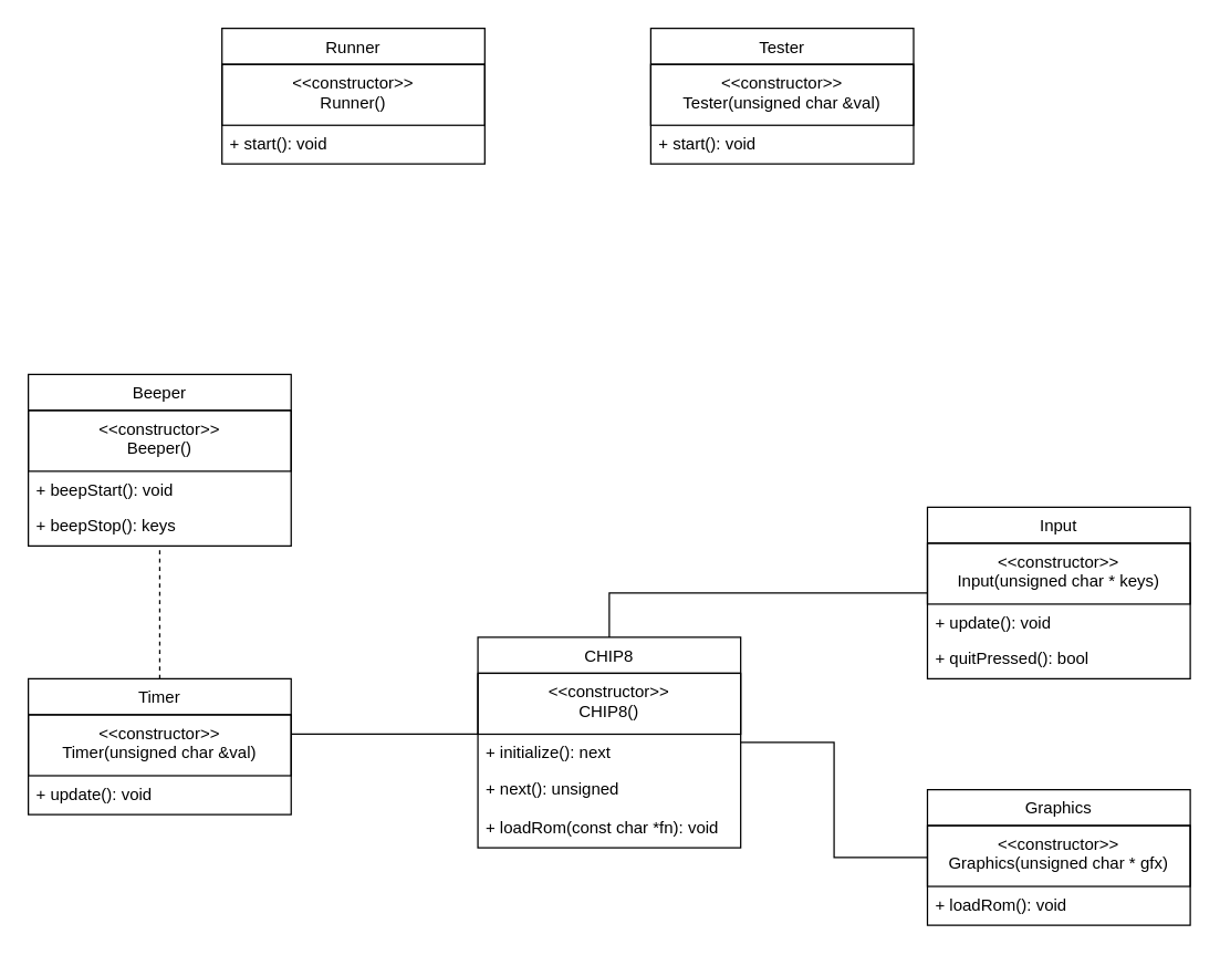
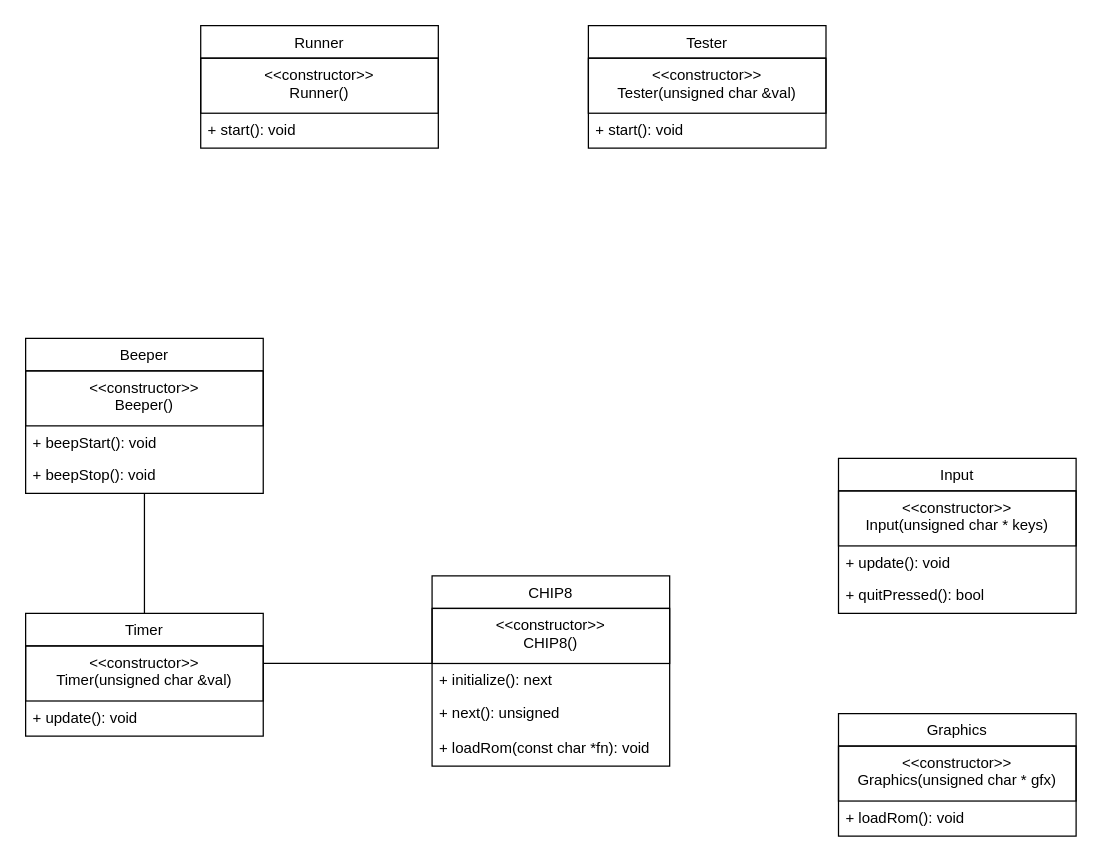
  <mxCell id="0" />
  <mxCell id="1" parent="0" />
- <mxCell id="2" style="edgeStyle=orthogonalEdgeStyle;rounded=0;orthogonalLoop=1;jettySize=auto;html=1;exitX=0.5;exitY=0;exitDx=0;exitDy=0;endArrow=none;endFill=0;dashed=1;" edge="1" parent="1" source="15" target="11"><mxGeometry relative="1" as="geometry" /></mxCell>
+ <mxCell id="2" style="edgeStyle=orthogonalEdgeStyle;rounded=0;orthogonalLoop=1;jettySize=auto;html=1;exitX=0.5;exitY=0;exitDx=0;exitDy=0;endArrow=none;endFill=0;" edge="1" parent="1" source="15" target="11"><mxGeometry relative="1" as="geometry" /></mxCell>
  <mxCell id="3" style="edgeStyle=orthogonalEdgeStyle;rounded=0;orthogonalLoop=1;jettySize=auto;html=1;endArrow=none;endFill=0;" edge="1" parent="1" source="16" target="6"><mxGeometry relative="1" as="geometry"><Array as="points"><mxPoint x="250" y="530" /><mxPoint x="250" y="530" /></Array></mxGeometry></mxCell>
- <mxCell id="4" style="edgeStyle=orthogonalEdgeStyle;rounded=0;orthogonalLoop=1;jettySize=auto;html=1;endArrow=none;endFill=0;" edge="1" parent="1" source="18" target="6"><mxGeometry relative="1" as="geometry" /></mxCell>
- <mxCell id="5" style="edgeStyle=orthogonalEdgeStyle;rounded=0;orthogonalLoop=1;jettySize=auto;html=1;entryX=0.5;entryY=0;entryDx=0;entryDy=0;endArrow=none;endFill=0;" edge="1" parent="1" source="21" target="6"><mxGeometry relative="1" as="geometry" /></mxCell>
  <mxCell id="6" value="CHIP8" style="swimlane;fontStyle=0;childLayout=stackLayout;horizontal=1;startSize=26;fillColor=none;horizontalStack=0;resizeParent=1;resizeParentMax=0;resizeLast=0;collapsible=1;marginBottom=0;" vertex="1" parent="1"><mxGeometry x="345" y="460" width="190" height="152" as="geometry" /></mxCell>
  <mxCell id="7" value="&lt;&lt;constructor&gt;&gt;&#10;CHIP8()&#10; " style="text;strokeColor=#000000;fillColor=none;align=center;verticalAlign=top;spacingLeft=4;spacingRight=4;overflow=hidden;rotatable=0;points=[[0,0.5],[1,0.5]];portConstraint=eastwest;" vertex="1" parent="6"><mxGeometry y="26" width="190" height="44" as="geometry" /></mxCell>
  <mxCell id="8" value="+ initialize(): next&#10; " style="text;strokeColor=none;fillColor=none;align=left;verticalAlign=top;spacingLeft=4;spacingRight=4;overflow=hidden;rotatable=0;points=[[0,0.5],[1,0.5]];portConstraint=eastwest;" vertex="1" parent="6"><mxGeometry y="70" width="190" height="26" as="geometry" /></mxCell>
  <mxCell id="9" value="+ next(): unsigned&#10; " style="text;strokeColor=none;fillColor=none;align=left;verticalAlign=top;spacingLeft=4;spacingRight=4;overflow=hidden;rotatable=0;points=[[0,0.5],[1,0.5]];portConstraint=eastwest;" vertex="1" parent="6"><mxGeometry y="96" width="190" height="28" as="geometry" /></mxCell>
  <mxCell id="10" value="+ loadRom(const char *fn): void&#10; " style="text;strokeColor=none;fillColor=none;align=left;verticalAlign=top;spacingLeft=4;spacingRight=4;overflow=hidden;rotatable=0;points=[[0,0.5],[1,0.5]];portConstraint=eastwest;" vertex="1" parent="6"><mxGeometry y="124" width="190" height="28" as="geometry" /></mxCell>
  <mxCell id="11" value="Beeper" style="swimlane;fontStyle=0;childLayout=stackLayout;horizontal=1;startSize=26;fillColor=none;horizontalStack=0;resizeParent=1;resizeParentMax=0;resizeLast=0;collapsible=1;marginBottom=0;" vertex="1" parent="1"><mxGeometry x="20" y="270" width="190" height="124" as="geometry" /></mxCell>
  <mxCell id="12" value="&lt;&lt;constructor&gt;&gt;&#10;Beeper()&#10; " style="text;strokeColor=#000000;fillColor=none;align=center;verticalAlign=top;spacingLeft=4;spacingRight=4;overflow=hidden;rotatable=0;points=[[0,0.5],[1,0.5]];portConstraint=eastwest;" vertex="1" parent="11"><mxGeometry y="26" width="190" height="44" as="geometry" /></mxCell>
  <mxCell id="13" value="+ beepStart(): void&#10; " style="text;strokeColor=none;fillColor=none;align=left;verticalAlign=top;spacingLeft=4;spacingRight=4;overflow=hidden;rotatable=0;points=[[0,0.5],[1,0.5]];portConstraint=eastwest;" vertex="1" parent="11"><mxGeometry y="70" width="190" height="26" as="geometry" /></mxCell>
- <mxCell id="14" value="+ beepStop(): keys&#10; " style="text;strokeColor=none;fillColor=none;align=left;verticalAlign=top;spacingLeft=4;spacingRight=4;overflow=hidden;rotatable=0;points=[[0,0.5],[1,0.5]];portConstraint=eastwest;" vertex="1" parent="11"><mxGeometry y="96" width="190" height="28" as="geometry" /></mxCell>
+ <mxCell id="14" value="+ beepStop(): void&#10; " style="text;strokeColor=none;fillColor=none;align=left;verticalAlign=top;spacingLeft=4;spacingRight=4;overflow=hidden;rotatable=0;points=[[0,0.5],[1,0.5]];portConstraint=eastwest;" vertex="1" parent="11"><mxGeometry y="96" width="190" height="28" as="geometry" /></mxCell>
  <mxCell id="15" value="Timer" style="swimlane;fontStyle=0;childLayout=stackLayout;horizontal=1;startSize=26;fillColor=none;horizontalStack=0;resizeParent=1;resizeParentMax=0;resizeLast=0;collapsible=1;marginBottom=0;" vertex="1" parent="1"><mxGeometry x="20" y="490" width="190" height="98" as="geometry" /></mxCell>
  <mxCell id="16" value="&lt;&lt;constructor&gt;&gt;&#10;Timer(unsigned char &amp;val)&#10; " style="text;strokeColor=#000000;fillColor=none;align=center;verticalAlign=top;spacingLeft=4;spacingRight=4;overflow=hidden;rotatable=0;points=[[0,0.5],[1,0.5]];portConstraint=eastwest;" vertex="1" parent="15"><mxGeometry y="26" width="190" height="44" as="geometry" /></mxCell>
  <mxCell id="17" value="+ update(): void&#10; " style="text;strokeColor=none;fillColor=none;align=left;verticalAlign=top;spacingLeft=4;spacingRight=4;overflow=hidden;rotatable=0;points=[[0,0.5],[1,0.5]];portConstraint=eastwest;" vertex="1" parent="15"><mxGeometry y="70" width="190" height="28" as="geometry" /></mxCell>
  <mxCell id="18" value="Graphics" style="swimlane;fontStyle=0;childLayout=stackLayout;horizontal=1;startSize=26;fillColor=none;horizontalStack=0;resizeParent=1;resizeParentMax=0;resizeLast=0;collapsible=1;marginBottom=0;" vertex="1" parent="1"><mxGeometry x="670" y="570" width="190" height="98" as="geometry" /></mxCell>
  <mxCell id="19" value="&lt;&lt;constructor&gt;&gt;&#10;Graphics(unsigned char * gfx)&#10; " style="text;strokeColor=#000000;fillColor=none;align=center;verticalAlign=top;spacingLeft=4;spacingRight=4;overflow=hidden;rotatable=0;points=[[0,0.5],[1,0.5]];portConstraint=eastwest;" vertex="1" parent="18"><mxGeometry y="26" width="190" height="44" as="geometry" /></mxCell>
  <mxCell id="20" value="+ loadRom(): void&#10; " style="text;strokeColor=none;fillColor=none;align=left;verticalAlign=top;spacingLeft=4;spacingRight=4;overflow=hidden;rotatable=0;points=[[0,0.5],[1,0.5]];portConstraint=eastwest;" vertex="1" parent="18"><mxGeometry y="70" width="190" height="28" as="geometry" /></mxCell>
  <mxCell id="21" value="Input" style="swimlane;fontStyle=0;childLayout=stackLayout;horizontal=1;startSize=26;fillColor=none;horizontalStack=0;resizeParent=1;resizeParentMax=0;resizeLast=0;collapsible=1;marginBottom=0;" vertex="1" parent="1"><mxGeometry x="670" y="366" width="190" height="124" as="geometry" /></mxCell>
  <mxCell id="22" value="&lt;&lt;constructor&gt;&gt;&#10;Input(unsigned char * keys)&#10; " style="text;strokeColor=#000000;fillColor=none;align=center;verticalAlign=top;spacingLeft=4;spacingRight=4;overflow=hidden;rotatable=0;points=[[0,0.5],[1,0.5]];portConstraint=eastwest;" vertex="1" parent="21"><mxGeometry y="26" width="190" height="44" as="geometry" /></mxCell>
  <mxCell id="23" value="+ update(): void&#10; " style="text;strokeColor=none;fillColor=none;align=left;verticalAlign=top;spacingLeft=4;spacingRight=4;overflow=hidden;rotatable=0;points=[[0,0.5],[1,0.5]];portConstraint=eastwest;" vertex="1" parent="21"><mxGeometry y="70" width="190" height="26" as="geometry" /></mxCell>
  <mxCell id="24" value="+ quitPressed(): bool&#10; " style="text;strokeColor=none;fillColor=none;align=left;verticalAlign=top;spacingLeft=4;spacingRight=4;overflow=hidden;rotatable=0;points=[[0,0.5],[1,0.5]];portConstraint=eastwest;" vertex="1" parent="21"><mxGeometry y="96" width="190" height="28" as="geometry" /></mxCell>
  <mxCell id="25" value="Runner" style="swimlane;fontStyle=0;childLayout=stackLayout;horizontal=1;startSize=26;fillColor=none;horizontalStack=0;resizeParent=1;resizeParentMax=0;resizeLast=0;collapsible=1;marginBottom=0;" vertex="1" parent="1"><mxGeometry x="160" y="20" width="190" height="98" as="geometry" /></mxCell>
  <mxCell id="26" value="&lt;&lt;constructor&gt;&gt;&#10;Runner()&#10; " style="text;strokeColor=#000000;fillColor=none;align=center;verticalAlign=top;spacingLeft=4;spacingRight=4;overflow=hidden;rotatable=0;points=[[0,0.5],[1,0.5]];portConstraint=eastwest;" vertex="1" parent="25"><mxGeometry y="26" width="190" height="44" as="geometry" /></mxCell>
  <mxCell id="27" value="+ start(): void&#10; " style="text;strokeColor=none;fillColor=none;align=left;verticalAlign=top;spacingLeft=4;spacingRight=4;overflow=hidden;rotatable=0;points=[[0,0.5],[1,0.5]];portConstraint=eastwest;" vertex="1" parent="25"><mxGeometry y="70" width="190" height="28" as="geometry" /></mxCell>
  <mxCell id="28" value="Tester" style="swimlane;fontStyle=0;childLayout=stackLayout;horizontal=1;startSize=26;fillColor=none;horizontalStack=0;resizeParent=1;resizeParentMax=0;resizeLast=0;collapsible=1;marginBottom=0;" vertex="1" parent="1"><mxGeometry x="470" y="20" width="190" height="98" as="geometry" /></mxCell>
  <mxCell id="29" value="&lt;&lt;constructor&gt;&gt;&#10;Tester(unsigned char &amp;val)&#10; " style="text;strokeColor=#000000;fillColor=none;align=center;verticalAlign=top;spacingLeft=4;spacingRight=4;overflow=hidden;rotatable=0;points=[[0,0.5],[1,0.5]];portConstraint=eastwest;" vertex="1" parent="28"><mxGeometry y="26" width="190" height="44" as="geometry" /></mxCell>
  <mxCell id="30" value="+ start(): void&#10; " style="text;strokeColor=none;fillColor=none;align=left;verticalAlign=top;spacingLeft=4;spacingRight=4;overflow=hidden;rotatable=0;points=[[0,0.5],[1,0.5]];portConstraint=eastwest;" vertex="1" parent="28"><mxGeometry y="70" width="190" height="28" as="geometry" /></mxCell>
